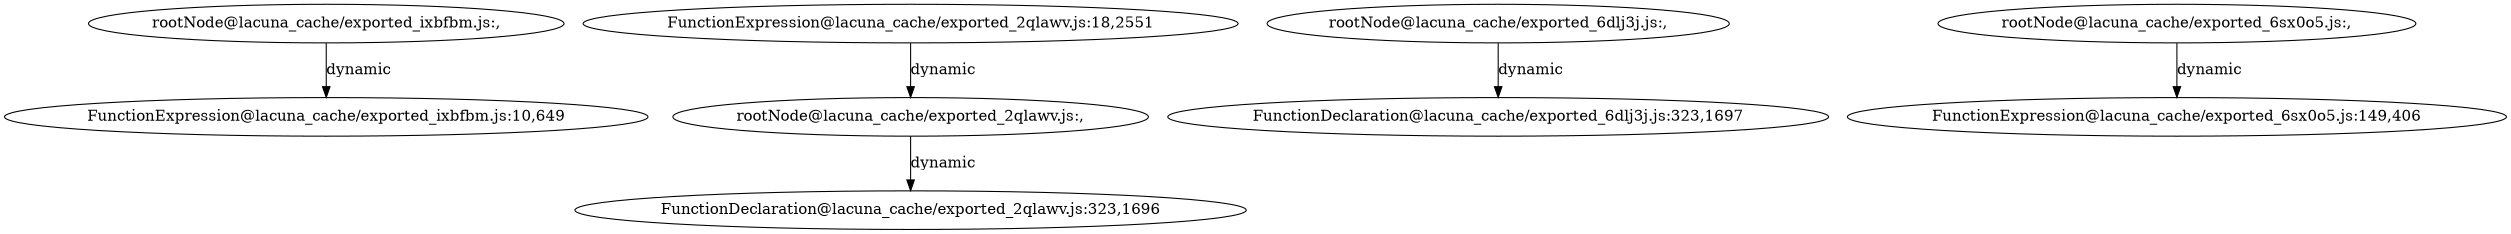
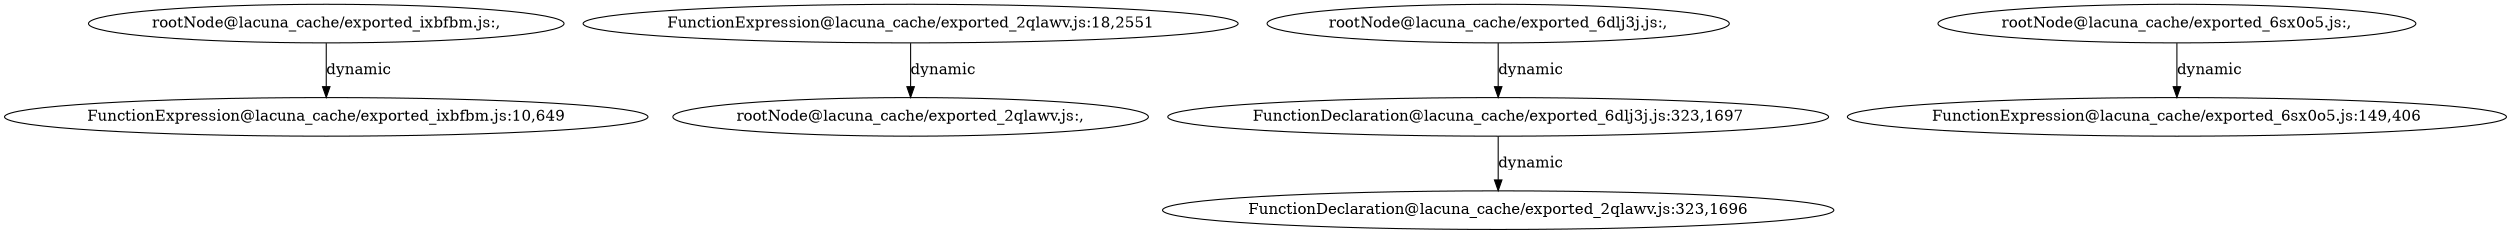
  digraph {
    "rootNode@lacuna_cache/exported_ixbfbm.js:,"
    "FunctionExpression@lacuna_cache/exported_ixbfbm.js:10,649"
    "rootNode@lacuna_cache/exported_2qlawv.js:,"
    "FunctionDeclaration@lacuna_cache/exported_2qlawv.js:323,1696"
    "FunctionExpression@lacuna_cache/exported_2qlawv.js:18,2551"
    "rootNode@lacuna_cache/exported_6dlj3j.js:,"
    "FunctionDeclaration@lacuna_cache/exported_6dlj3j.js:323,1697"
    "rootNode@lacuna_cache/exported_6sx0o5.js:,"
    "FunctionExpression@lacuna_cache/exported_6sx0o5.js:149,406"
    "rootNode@lacuna_cache/exported_ixbfbm.js:," -> "FunctionExpression@lacuna_cache/exported_ixbfbm.js:10,649" [label=dynamic]
-   "rootNode@lacuna_cache/exported_2qlawv.js:," -> "FunctionDeclaration@lacuna_cache/exported_2qlawv.js:323,1696" [label=dynamic]
+   "FunctionDeclaration@lacuna_cache/exported_6dlj3j.js:323,1697" -> "FunctionDeclaration@lacuna_cache/exported_2qlawv.js:323,1696" [label=dynamic]
    "FunctionExpression@lacuna_cache/exported_2qlawv.js:18,2551" -> "rootNode@lacuna_cache/exported_2qlawv.js:," [label=dynamic]
    "rootNode@lacuna_cache/exported_6dlj3j.js:," -> "FunctionDeclaration@lacuna_cache/exported_6dlj3j.js:323,1697" [label=dynamic]
    "rootNode@lacuna_cache/exported_6sx0o5.js:," -> "FunctionExpression@lacuna_cache/exported_6sx0o5.js:149,406" [label=dynamic]
  }
